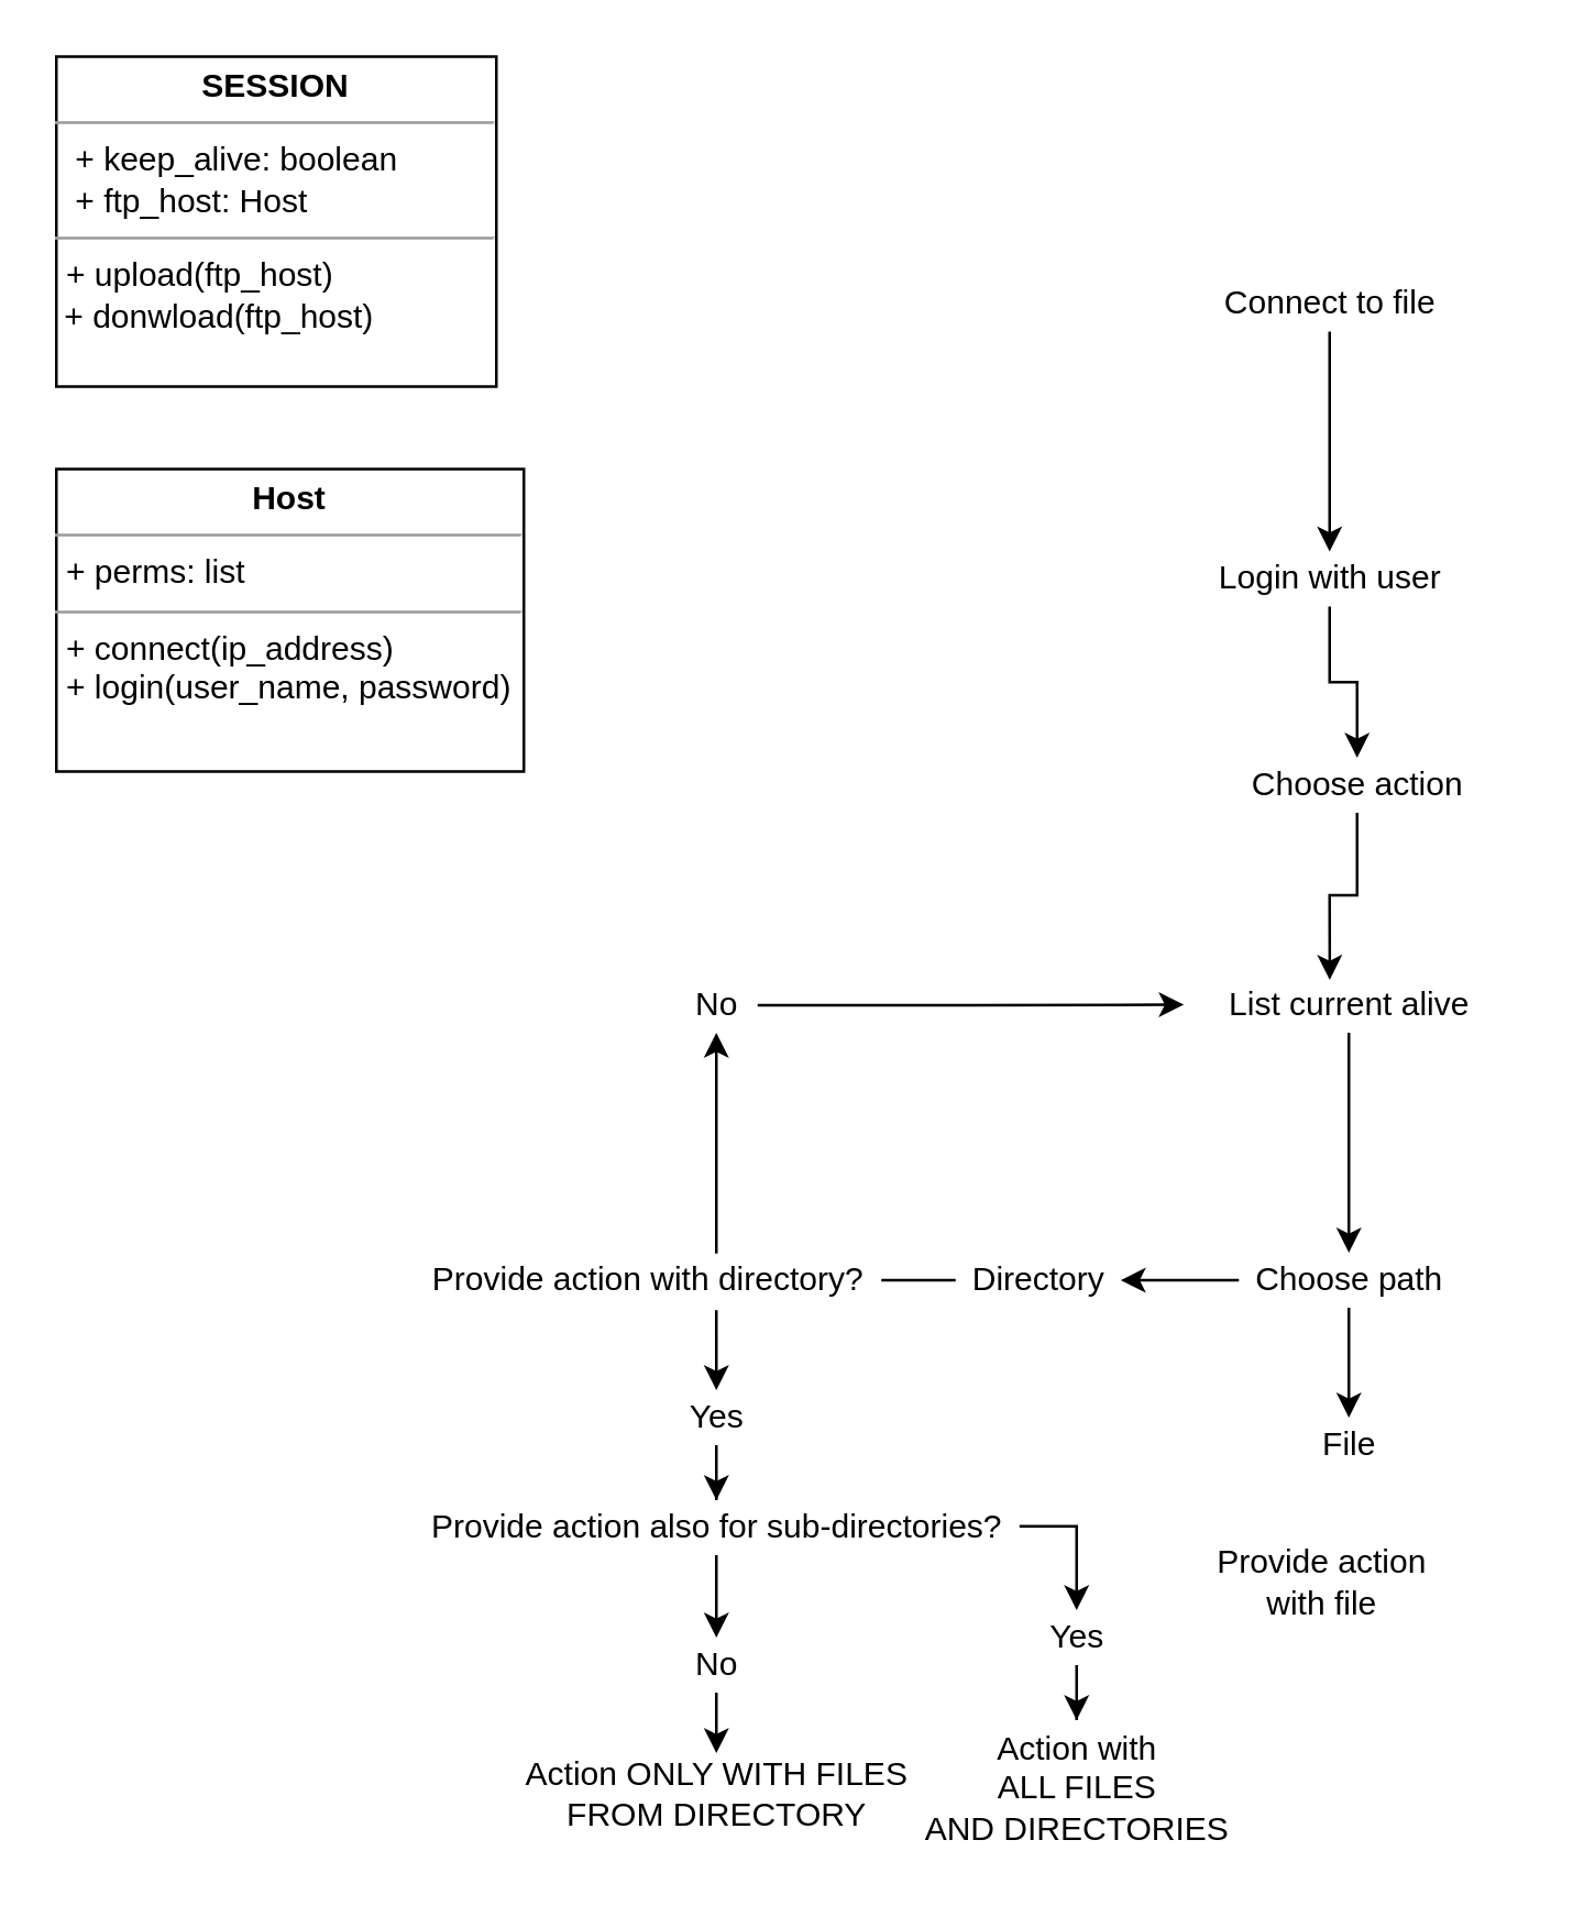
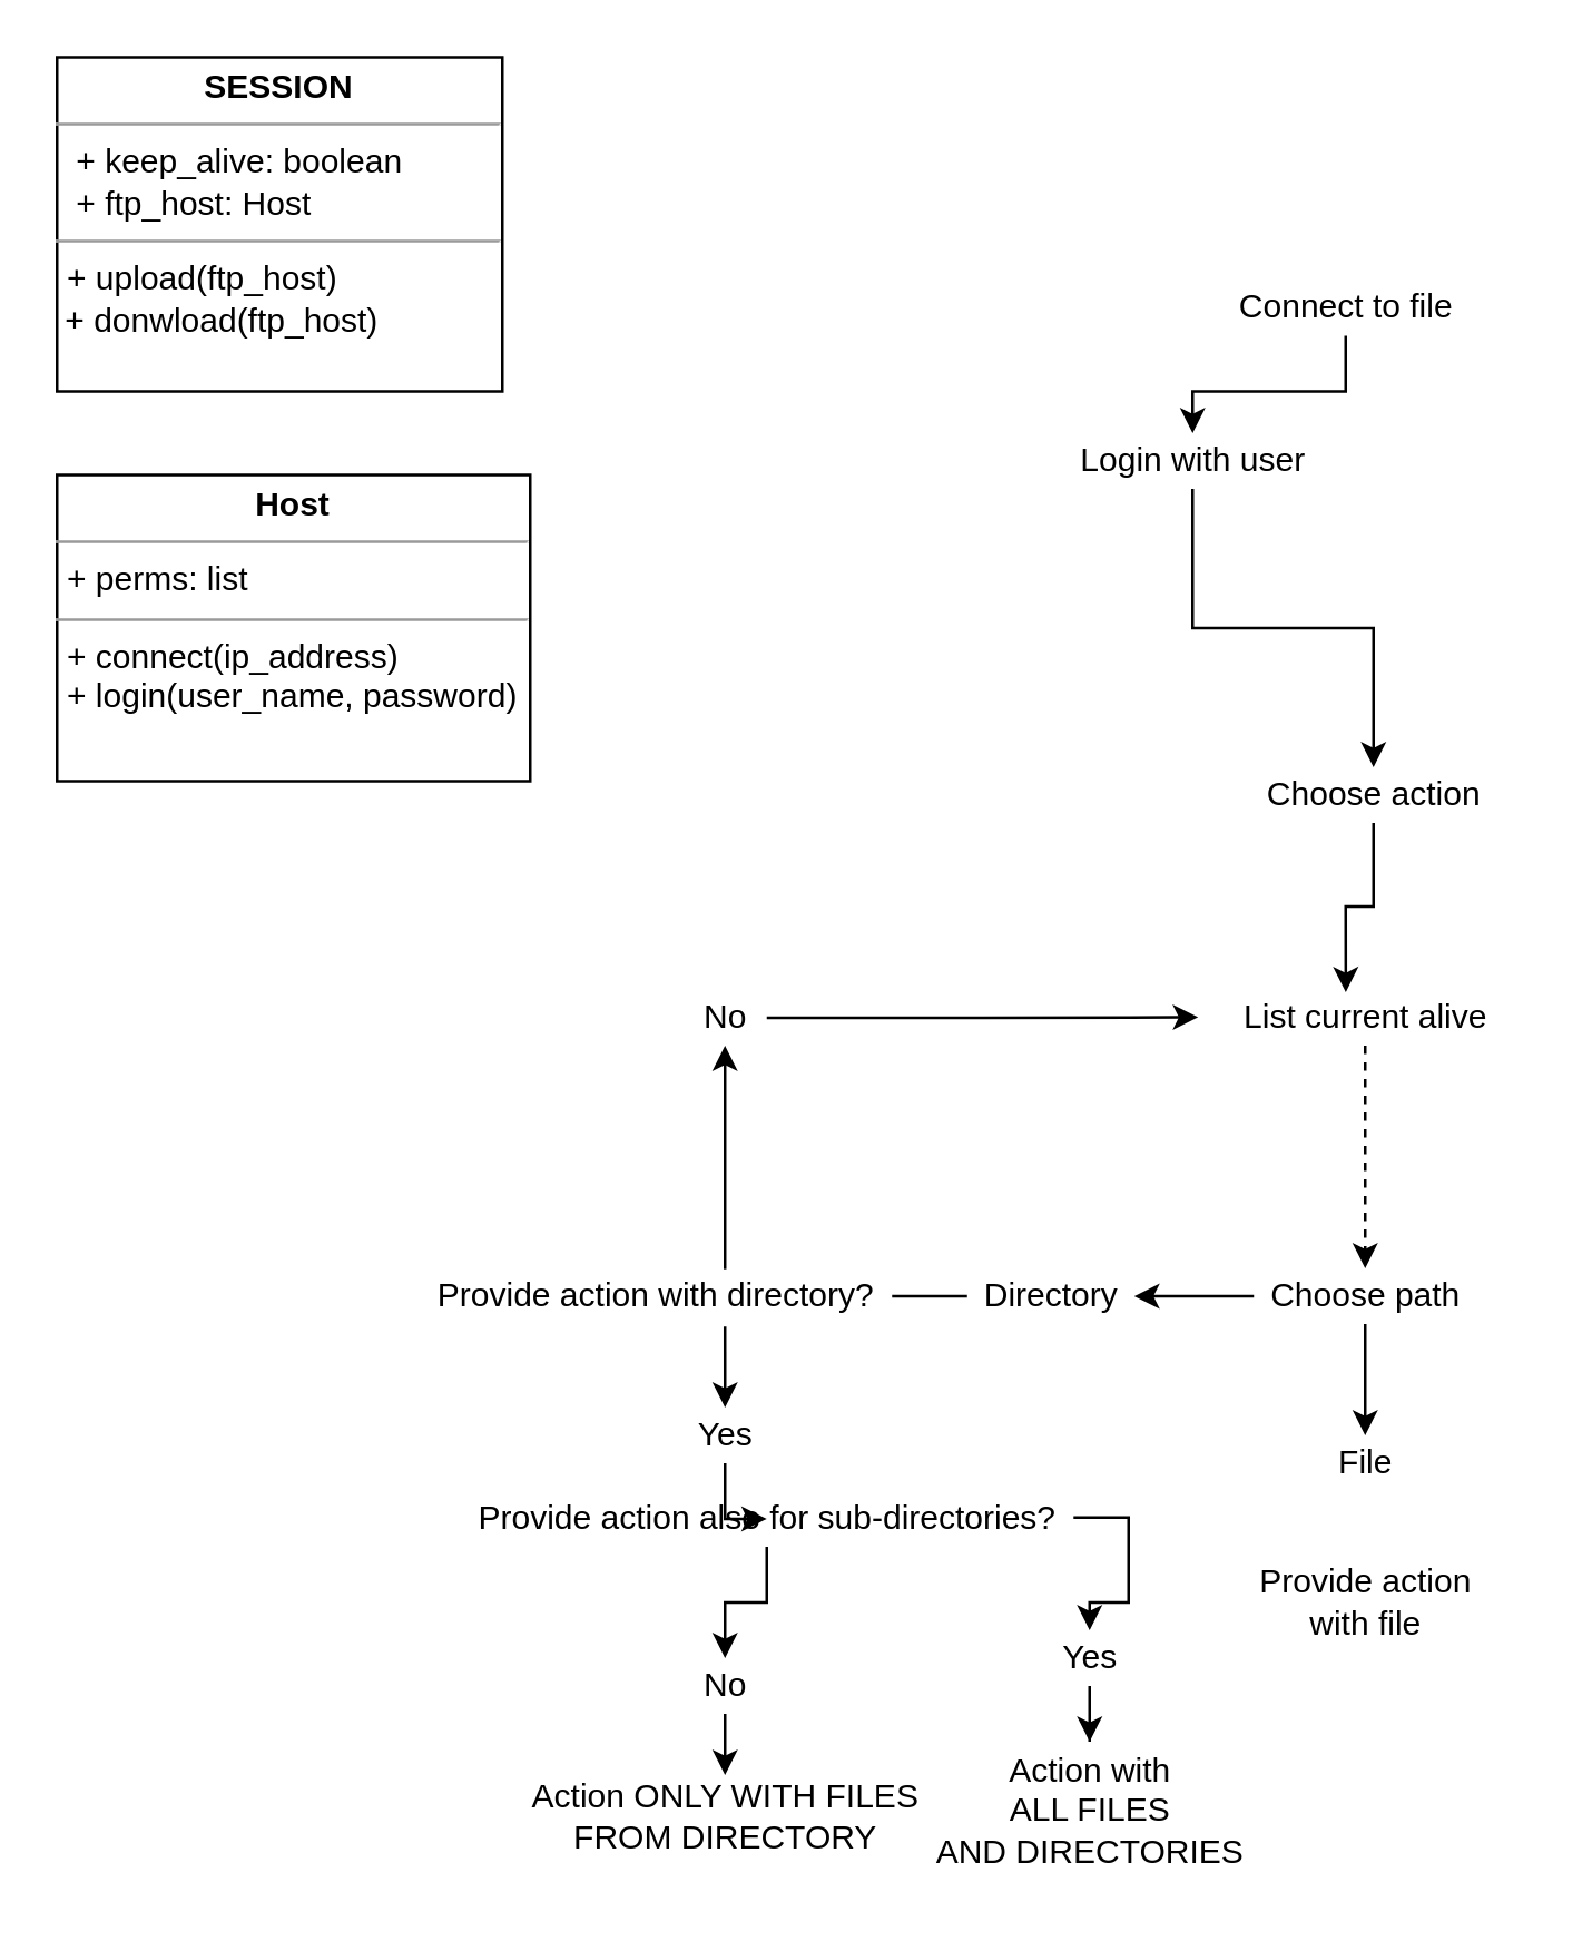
  <mxCell id="0" />
  <mxCell id="1" parent="0" />
  <mxCell id="2" value="&lt;p style=&quot;margin: 0px ; margin-top: 4px ; text-align: center&quot;&gt;&lt;b&gt;SESSION&lt;/b&gt;&lt;br&gt;&lt;/p&gt;&lt;hr size=&quot;1&quot;&gt;&lt;p style=&quot;margin: 0px ; margin-left: 4px&quot;&gt;&amp;nbsp;+ keep_alive: boolean&lt;/p&gt;&lt;p style=&quot;margin: 0px ; margin-left: 4px&quot;&gt;&amp;nbsp;+ ftp_host: Host&lt;br&gt;&lt;/p&gt;&lt;hr size=&quot;1&quot;&gt;&lt;p style=&quot;margin: 0px ; margin-left: 4px&quot;&gt;+ upload(ftp_host)&lt;/p&gt;&lt;div&gt;&amp;nbsp;+ donwload(ftp_host)&lt;br&gt;&lt;/div&gt;&lt;div&gt;&lt;br&gt;&lt;/div&gt;&lt;div&gt;&lt;br&gt;&lt;/div&gt;" style="verticalAlign=top;align=left;overflow=fill;fontSize=12;fontFamily=Helvetica;html=1;" vertex="1" parent="1"><mxGeometry x="20" y="20" width="160" height="120" as="geometry" /></mxCell>
  <mxCell id="3" value="" style="edgeStyle=orthogonalEdgeStyle;rounded=0;orthogonalLoop=1;jettySize=auto;html=1;" edge="1" parent="1" source="4" target="6"><mxGeometry relative="1" as="geometry" /></mxCell>
  <mxCell id="4" value="Connect to file" style="text;html=1;align=center;verticalAlign=middle;resizable=0;points=[];autosize=1;" vertex="1" parent="1"><mxGeometry x="428" y="100" width="110" height="20" as="geometry" /></mxCell>
  <mxCell id="5" value="" style="edgeStyle=orthogonalEdgeStyle;rounded=0;orthogonalLoop=1;jettySize=auto;html=1;" edge="1" parent="1" source="6" target="8"><mxGeometry relative="1" as="geometry" /></mxCell>
- <mxCell id="6" value="Login with user" style="text;html=1;align=center;verticalAlign=middle;resizable=0;points=[];autosize=1;" vertex="1" parent="1"><mxGeometry x="433" y="200" width="100" height="20" as="geometry" /></mxCell>
+ <mxCell id="6" value="Login with user" style="text;html=1;align=center;verticalAlign=middle;resizable=0;points=[];autosize=1;" vertex="1" parent="1"><mxGeometry x="378" y="155" width="100" height="20" as="geometry" /></mxCell>
  <mxCell id="7" value="" style="edgeStyle=orthogonalEdgeStyle;rounded=0;orthogonalLoop=1;jettySize=auto;html=1;entryX=0.442;entryY=0.039;entryDx=0;entryDy=0;entryPerimeter=0;" edge="1" parent="1" source="8" target="10"><mxGeometry relative="1" as="geometry"><mxPoint x="482" y="351" as="targetPoint" /></mxGeometry></mxCell>
  <mxCell id="8" value="Choose action" style="text;html=1;align=center;verticalAlign=middle;resizable=0;points=[];autosize=1;" vertex="1" parent="1"><mxGeometry x="448" y="275" width="90" height="20" as="geometry" /></mxCell>
- <mxCell id="9" value="" style="edgeStyle=orthogonalEdgeStyle;rounded=0;orthogonalLoop=1;jettySize=auto;html=1;" edge="1" parent="1" source="10" target="13"><mxGeometry relative="1" as="geometry" /></mxCell>
+ <mxCell id="9" value="" style="edgeStyle=orthogonalEdgeStyle;rounded=0;orthogonalLoop=1;jettySize=auto;html=1;dashed=1;" edge="1" parent="1" source="10" target="13"><mxGeometry relative="1" as="geometry" /></mxCell>
  <mxCell id="10" value="&lt;div&gt;List current alive&lt;/div&gt;" style="text;html=1;align=center;verticalAlign=middle;resizable=0;points=[];autosize=1;" vertex="1" parent="1"><mxGeometry x="430" y="355" width="120" height="20" as="geometry" /></mxCell>
  <mxCell id="11" value="" style="edgeStyle=orthogonalEdgeStyle;rounded=0;orthogonalLoop=1;jettySize=auto;html=1;" edge="1" parent="1" source="13" target="17"><mxGeometry relative="1" as="geometry" /></mxCell>
  <mxCell id="12" value="" style="edgeStyle=orthogonalEdgeStyle;rounded=0;orthogonalLoop=1;jettySize=auto;html=1;" edge="1" parent="1" source="13" target="14"><mxGeometry relative="1" as="geometry" /></mxCell>
  <mxCell id="13" value="Choose path" style="text;html=1;align=center;verticalAlign=middle;resizable=0;points=[];autosize=1;" vertex="1" parent="1"><mxGeometry x="450" y="455" width="80" height="20" as="geometry" /></mxCell>
  <mxCell id="14" value="File" style="text;html=1;align=center;verticalAlign=middle;resizable=0;points=[];autosize=1;" vertex="1" parent="1"><mxGeometry x="475" y="515" width="30" height="20" as="geometry" /></mxCell>
- <mxCell id="15" value="&lt;div&gt;Provide action&lt;/div&gt;&lt;div&gt;with file&lt;/div&gt;" style="text;html=1;align=center;verticalAlign=middle;resizable=0;points=[];autosize=1;" vertex="1" parent="1"><mxGeometry x="435" y="560" width="90" height="30" as="geometry" /></mxCell>
+ <mxCell id="15" value="&lt;div&gt;Provide action&lt;/div&gt;&lt;div&gt;with file&lt;/div&gt;" style="text;html=1;align=center;verticalAlign=middle;resizable=0;points=[];autosize=1;" vertex="1" parent="1"><mxGeometry x="445" y="560" width="90" height="30" as="geometry" /></mxCell>
  <mxCell id="16" value="" style="edgeStyle=orthogonalEdgeStyle;rounded=0;orthogonalLoop=1;jettySize=auto;html=1;endArrow=none;" edge="1" parent="1" source="17" target="20"><mxGeometry relative="1" as="geometry" /></mxCell>
  <mxCell id="17" value="Directory" style="text;html=1;align=center;verticalAlign=middle;resizable=0;points=[];autosize=1;" vertex="1" parent="1"><mxGeometry x="347" y="455" width="60" height="20" as="geometry" /></mxCell>
  <mxCell id="18" value="" style="edgeStyle=orthogonalEdgeStyle;rounded=0;orthogonalLoop=1;jettySize=auto;html=1;exitX=0.647;exitY=1.045;exitDx=0;exitDy=0;exitPerimeter=0;" edge="1" parent="1" source="20" target="24"><mxGeometry relative="1" as="geometry" /></mxCell>
  <mxCell id="19" value="" style="edgeStyle=orthogonalEdgeStyle;rounded=0;orthogonalLoop=1;jettySize=auto;html=1;exitX=0.647;exitY=0.014;exitDx=0;exitDy=0;exitPerimeter=0;" edge="1" parent="1" source="20" target="22"><mxGeometry relative="1" as="geometry" /></mxCell>
  <mxCell id="20" value="Provide action with directory?" style="text;html=1;align=center;verticalAlign=middle;resizable=0;points=[];autosize=1;" vertex="1" parent="1"><mxGeometry x="150" y="455" width="170" height="20" as="geometry" /></mxCell>
  <mxCell id="21" value="" style="edgeStyle=orthogonalEdgeStyle;rounded=0;orthogonalLoop=1;jettySize=auto;html=1;entryX=0;entryY=0.49;entryDx=0;entryDy=0;entryPerimeter=0;" edge="1" parent="1" source="22" target="10"><mxGeometry relative="1" as="geometry"><mxPoint x="355" y="365" as="targetPoint" /></mxGeometry></mxCell>
  <mxCell id="22" value="No" style="text;html=1;align=center;verticalAlign=middle;resizable=0;points=[];autosize=1;" vertex="1" parent="1"><mxGeometry x="245" y="355" width="30" height="20" as="geometry" /></mxCell>
  <mxCell id="23" value="" style="edgeStyle=orthogonalEdgeStyle;rounded=0;orthogonalLoop=1;jettySize=auto;html=1;" edge="1" parent="1" source="24" target="27"><mxGeometry relative="1" as="geometry" /></mxCell>
  <mxCell id="24" value="Yes" style="text;html=1;align=center;verticalAlign=middle;resizable=0;points=[];autosize=1;" vertex="1" parent="1"><mxGeometry x="240" y="505" width="40" height="20" as="geometry" /></mxCell>
  <mxCell id="25" value="" style="edgeStyle=orthogonalEdgeStyle;rounded=0;orthogonalLoop=1;jettySize=auto;html=1;exitX=1.001;exitY=0.474;exitDx=0;exitDy=0;exitPerimeter=0;" edge="1" parent="1" source="27" target="32"><mxGeometry relative="1" as="geometry"><mxPoint x="344" y="555.034" as="sourcePoint" /></mxGeometry></mxCell>
  <mxCell id="26" value="" style="edgeStyle=orthogonalEdgeStyle;rounded=0;orthogonalLoop=1;jettySize=auto;html=1;" edge="1" parent="1" source="27" target="29"><mxGeometry relative="1" as="geometry" /></mxCell>
- <mxCell id="27" value="Provide action also for sub-directories?" style="text;html=1;align=center;verticalAlign=middle;resizable=0;points=[];autosize=1;" vertex="1" parent="1"><mxGeometry x="150" y="545" width="220" height="20" as="geometry" /></mxCell>
+ <mxCell id="27" value="Provide action also for sub-directories?" style="text;html=1;align=center;verticalAlign=middle;resizable=0;points=[];autosize=1;" vertex="1" parent="1"><mxGeometry x="165" y="535" width="220" height="20" as="geometry" /></mxCell>
  <mxCell id="28" value="" style="edgeStyle=orthogonalEdgeStyle;rounded=0;orthogonalLoop=1;jettySize=auto;html=1;" edge="1" parent="1" source="29" target="30"><mxGeometry relative="1" as="geometry" /></mxCell>
  <mxCell id="29" value="No " style="text;html=1;align=center;verticalAlign=middle;resizable=0;points=[];autosize=1;" vertex="1" parent="1"><mxGeometry x="245" y="595" width="30" height="20" as="geometry" /></mxCell>
  <mxCell id="30" value="Action ONLY WITH FILES&lt;div&gt;FROM DIRECTORY&lt;br&gt;&lt;/div&gt;" style="text;html=1;align=center;verticalAlign=middle;resizable=0;points=[];autosize=1;" vertex="1" parent="1"><mxGeometry x="185" y="637" width="150" height="30" as="geometry" /></mxCell>
  <mxCell id="31" value="" style="edgeStyle=orthogonalEdgeStyle;rounded=0;orthogonalLoop=1;jettySize=auto;html=1;" edge="1" parent="1" source="32" target="33"><mxGeometry relative="1" as="geometry" /></mxCell>
  <mxCell id="32" value="Yes" style="text;html=1;align=center;verticalAlign=middle;resizable=0;points=[];autosize=1;" vertex="1" parent="1"><mxGeometry x="371" y="585" width="40" height="20" as="geometry" /></mxCell>
  <mxCell id="33" value="&lt;div&gt;Action with&lt;br&gt;&lt;/div&gt;&lt;div&gt;ALL FILES&lt;/div&gt;&lt;div&gt;AND DIRECTORIES&lt;br&gt;&lt;/div&gt;" style="text;html=1;align=center;verticalAlign=middle;resizable=0;points=[];autosize=1;" vertex="1" parent="1"><mxGeometry x="331" y="625" width="120" height="50" as="geometry" /></mxCell>
  <mxCell id="34" value="&lt;p style=&quot;margin: 0px ; margin-top: 4px ; text-align: center&quot;&gt;&lt;b&gt;Host&lt;/b&gt;&lt;br&gt;&lt;/p&gt;&lt;hr size=&quot;1&quot;&gt;&lt;p style=&quot;margin: 0px ; margin-left: 4px&quot;&gt;+ perms: list&lt;/p&gt;&lt;hr size=&quot;1&quot;&gt;&lt;p style=&quot;margin: 0px ; margin-left: 4px&quot;&gt;+ connect(ip_address)&lt;/p&gt;&lt;p style=&quot;margin: 0px ; margin-left: 4px&quot;&gt;+ login(user_name, password)&lt;br&gt;&lt;/p&gt;" style="verticalAlign=top;align=left;overflow=fill;fontSize=12;fontFamily=Helvetica;html=1;" vertex="1" parent="1"><mxGeometry x="20" y="170" width="170" height="110" as="geometry" /></mxCell>
